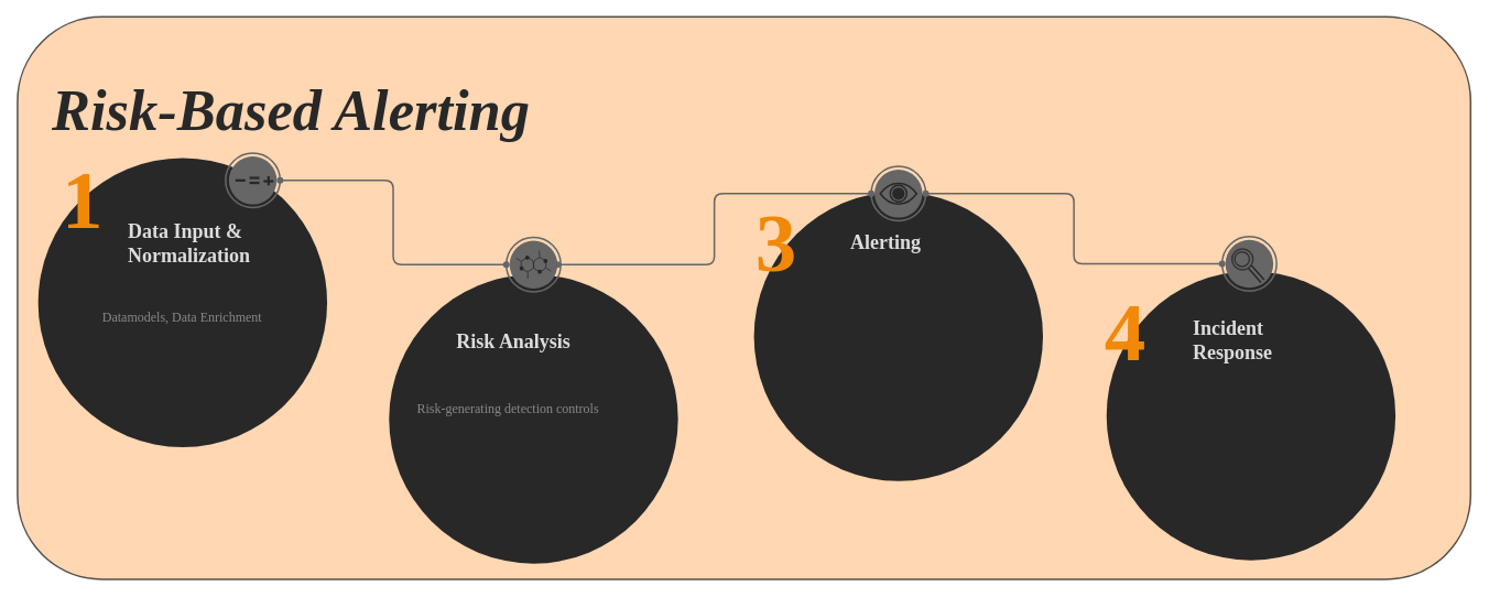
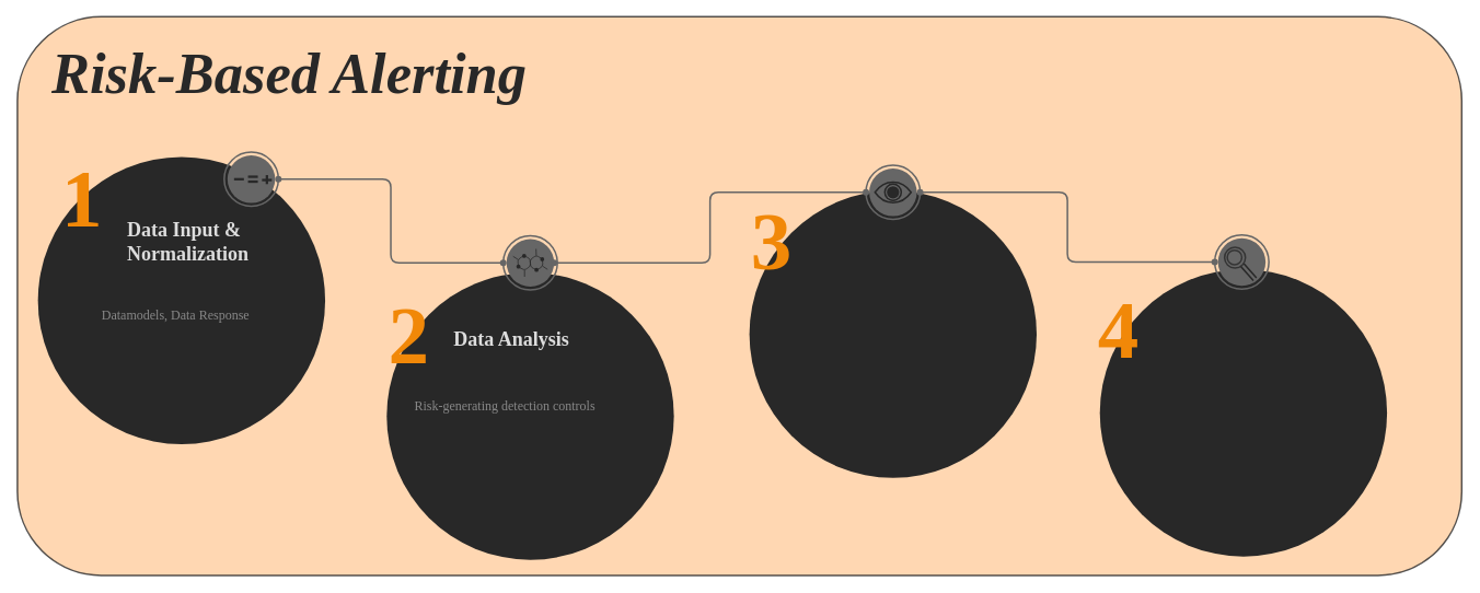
  <mxCell id="0" />
  <mxCell id="1" parent="0" />
  <mxCell id="2" value="" style="whiteSpace=wrap;html=1;rounded=1;sketch=0;strokeColor=#282828;strokeWidth=2;fontColor=#67AB9F;opacity=80;fillColor=#FFCE9F;" vertex="1" parent="1"><mxGeometry x="20" y="20" width="1760" height="681" as="geometry" /></mxCell>
  <mxCell id="3" value="" style="ellipse;whiteSpace=wrap;html=1;fontFamily=Verdana;fontSize=16;fontColor=#DDDDDD;strokeColor=none;fillColor=#282828;rounded=1;" parent="1" vertex="1"><mxGeometry x="45" y="191" width="350" height="350" as="geometry" /></mxCell>
  <mxCell id="4" value="" style="ellipse;whiteSpace=wrap;html=1;fontFamily=Verdana;fontSize=16;fontColor=#DDDDDD;strokeColor=none;fillColor=#282828;rounded=1;" parent="1" vertex="1"><mxGeometry x="912" y="232" width="350" height="350" as="geometry" /></mxCell>
  <mxCell id="5" value="" style="ellipse;whiteSpace=wrap;html=1;fontFamily=Verdana;fontSize=16;fontColor=#DDDDDD;strokeColor=none;fillColor=#282828;rounded=1;" parent="1" vertex="1"><mxGeometry x="470" y="332" width="350" height="350" as="geometry" /></mxCell>
  <mxCell id="6" value="Data Input &amp;amp; &lt;br&gt;Normalization" style="text;html=1;resizable=0;points=[];autosize=1;align=left;verticalAlign=top;spacingTop=-4;fontSize=24;fontFamily=Verdana;fontColor=#DDDDDD;fontStyle=1;rounded=1;" parent="1" vertex="1"><mxGeometry x="152" y="263" width="210" height="60" as="geometry" /></mxCell>
  <mxCell id="7" value="1&amp;nbsp;" style="text;html=1;resizable=0;points=[];autosize=1;align=left;verticalAlign=top;spacingTop=-4;fontSize=100;fontFamily=Verdana;fontColor=#F18808;fontStyle=1;rounded=1;" parent="1" vertex="1"><mxGeometry x="72" y="180" width="110" height="120" as="geometry" /></mxCell>
+ <mxCell id="8" value="2" style="text;html=1;resizable=0;points=[];autosize=1;align=left;verticalAlign=top;spacingTop=-4;fontSize=100;fontFamily=Verdana;fontColor=#F18808;fontStyle=1;rounded=1;" parent="1" vertex="1"><mxGeometry x="470" y="347" width="74" height="120" as="geometry" /></mxCell>
  <mxCell id="9" value="3" style="text;html=1;resizable=0;points=[];autosize=1;align=left;verticalAlign=top;spacingTop=-4;fontSize=100;fontFamily=Verdana;fontColor=#F18808;fontStyle=1;rounded=1;" parent="1" vertex="1"><mxGeometry x="912" y="232" width="74" height="120" as="geometry" /></mxCell>
- <mxCell id="10" value="Risk-Based Alerting" style="whiteSpace=wrap;html=1;strokeColor=none;fillColor=none;fontFamily=Verdana;fontSize=70;align=left;rounded=1;fontColor=#282828;fontStyle=3" parent="1" vertex="1"><mxGeometry x="60" y="95" width="885" height="78" as="geometry" /></mxCell>
- <mxCell id="11" value="Risk Analysis" style="text;html=1;resizable=0;points=[];autosize=1;align=left;verticalAlign=top;spacingTop=-4;fontSize=24;fontFamily=Verdana;fontColor=#DDDDDD;fontStyle=1;rounded=1;" parent="1" vertex="1"><mxGeometry x="550" y="396" width="190" height="30" as="geometry" /></mxCell>
- <mxCell id="12" value="Alerting" style="text;html=1;resizable=0;points=[];autosize=1;align=left;verticalAlign=top;spacingTop=-4;fontSize=24;fontFamily=Verdana;fontColor=#DDDDDD;fontStyle=1;rounded=1;" parent="1" vertex="1"><mxGeometry x="1027" y="277" width="120" height="30" as="geometry" /></mxCell>
- <mxCell id="13" value="Datamodels, Data Enrichment" style="text;html=1;resizable=0;points=[];autosize=1;align=left;verticalAlign=top;spacingTop=-4;fontSize=16;fontColor=#888888;fontFamily=Verdana;rounded=1;" parent="1" vertex="1"><mxGeometry x="121" y="372" width="260" height="20" as="geometry" /></mxCell>
+ <mxCell id="10" value="Risk-Based Alerting" style="whiteSpace=wrap;html=1;strokeColor=none;fillColor=none;fontFamily=Verdana;fontSize=70;align=left;rounded=1;fontColor=#282828;fontStyle=3" parent="1" vertex="1"><mxGeometry x="60" y="50" width="885" height="78" as="geometry" /></mxCell>
+ <mxCell id="11" value="Data Analysis" style="text;html=1;resizable=0;points=[];autosize=1;align=left;verticalAlign=top;spacingTop=-4;fontSize=24;fontFamily=Verdana;fontColor=#DDDDDD;fontStyle=1;rounded=1;" parent="1" vertex="1"><mxGeometry x="550" y="396" width="190" height="30" as="geometry" /></mxCell>
+ <mxCell id="13" value="Datamodels, Data Response" style="text;html=1;resizable=0;points=[];autosize=1;align=left;verticalAlign=top;spacingTop=-4;fontSize=16;fontColor=#888888;fontFamily=Verdana;rounded=1;" parent="1" vertex="1"><mxGeometry x="121" y="372" width="260" height="20" as="geometry" /></mxCell>
  <mxCell id="14" value="Risk-generating detection controls" style="text;html=1;resizable=0;points=[];autosize=1;align=left;verticalAlign=top;spacingTop=-4;fontSize=16;fontColor=#888888;fontFamily=Verdana;rounded=1;" parent="1" vertex="1"><mxGeometry x="502" y="482" width="290" height="20" as="geometry" /></mxCell>
  <mxCell id="15" value="" style="endArrow=oval;html=1;fontFamily=Verdana;fontSize=16;fontColor=#DDDDDD;endFill=1;endSize=6;startArrow=oval;startFill=1;strokeWidth=2;movable=1;resizable=1;rotatable=1;deletable=1;editable=1;connectable=1;exitX=0;exitY=0.5;exitDx=0;exitDy=0;edgeStyle=orthogonalEdgeStyle;strokeColor=#666666;entryX=1;entryY=0.5;entryDx=0;entryDy=0;" parent="1" edge="1" target="53" source="18"><mxGeometry width="50" height="50" relative="1" as="geometry"><mxPoint x="616" y="390" as="sourcePoint" /><mxPoint x="542" y="242" as="targetPoint" /></mxGeometry></mxCell>
  <mxCell id="16" value="" style="group;rounded=1;" vertex="1" connectable="0" parent="1"><mxGeometry x="612" y="287" width="66" height="66" as="geometry" /></mxCell>
  <mxCell id="17" value="" style="group;rounded=1;" parent="16" vertex="1" connectable="0"><mxGeometry width="66" height="66" as="geometry" /></mxCell>
  <mxCell id="18" value="" style="ellipse;whiteSpace=wrap;html=1;fillColor=none;fontFamily=Verdana;fontSize=16;fontColor=#DDDDDD;strokeColor=#666666;strokeWidth=2;rounded=1;" parent="17" vertex="1"><mxGeometry width="66" height="66" as="geometry" /></mxCell>
  <mxCell id="19" value="" style="ellipse;whiteSpace=wrap;html=1;fillColor=#666666;fontFamily=Verdana;fontSize=16;fontColor=#DDDDDD;strokeColor=none;rounded=1;" parent="17" vertex="1"><mxGeometry x="4" y="4" width="58" height="58" as="geometry" /></mxCell>
  <mxCell id="20" value="" style="ellipse;whiteSpace=wrap;html=1;dashed=1;strokeColor=none;strokeWidth=1;fillColor=#282828;fontFamily=Verdana;fontSize=16;fontColor=#DDDDDD;rounded=1;" parent="16" vertex="1"><mxGeometry x="23" y="22" width="5" height="5" as="geometry" /></mxCell>
  <mxCell id="21" value="" style="ellipse;whiteSpace=wrap;html=1;dashed=1;strokeColor=none;strokeWidth=1;fillColor=#282828;fontFamily=Verdana;fontSize=16;fontColor=#DDDDDD;rounded=1;" parent="16" vertex="1"><mxGeometry x="45" y="26" width="5" height="5" as="geometry" /></mxCell>
  <mxCell id="22" value="" style="ellipse;whiteSpace=wrap;html=1;dashed=1;strokeColor=none;strokeWidth=1;fillColor=#282828;fontFamily=Verdana;fontSize=16;fontColor=#DDDDDD;rounded=1;" parent="16" vertex="1"><mxGeometry x="38" y="39" width="5" height="5" as="geometry" /></mxCell>
  <mxCell id="23" value="" style="ellipse;whiteSpace=wrap;html=1;dashed=1;strokeColor=none;strokeWidth=1;fillColor=#282828;fontFamily=Verdana;fontSize=16;fontColor=#DDDDDD;rounded=1;" parent="16" vertex="1"><mxGeometry x="16" y="35" width="5" height="5" as="geometry" /></mxCell>
  <mxCell id="24" value="" style="shape=hexagon;perimeter=hexagonPerimeter;whiteSpace=wrap;html=1;strokeColor=#282828;strokeWidth=1;fillColor=none;fontFamily=Verdana;fontSize=16;fontColor=#DDDDDD;direction=south;rounded=1;" parent="16" vertex="1"><mxGeometry x="18" y="24" width="15" height="18" as="geometry" /></mxCell>
  <mxCell id="25" value="" style="shape=hexagon;perimeter=hexagonPerimeter;whiteSpace=wrap;html=1;strokeColor=#282828;strokeWidth=1;fillColor=none;fontFamily=Verdana;fontSize=16;fontColor=#DDDDDD;direction=south;rounded=1;" parent="16" vertex="1"><mxGeometry x="33" y="24" width="15" height="18" as="geometry" /></mxCell>
  <mxCell id="26" value="" style="endArrow=none;html=1;strokeColor=#282828;strokeWidth=1;fontFamily=Verdana;fontSize=16;fontColor=#DDDDDD;endFill=0;" parent="16" edge="1"><mxGeometry width="50" height="50" relative="1" as="geometry"><mxPoint x="40" y="16" as="sourcePoint" /><mxPoint x="40.24" y="24.158" as="targetPoint" /></mxGeometry></mxCell>
  <mxCell id="27" value="" style="endArrow=none;html=1;strokeColor=#282828;strokeWidth=1;fontFamily=Verdana;fontSize=16;fontColor=#DDDDDD;endFill=0;" parent="16" edge="1"><mxGeometry width="50" height="50" relative="1" as="geometry"><mxPoint x="26" y="42" as="sourcePoint" /><mxPoint x="26" y="50" as="targetPoint" /></mxGeometry></mxCell>
  <mxCell id="28" value="" style="endArrow=none;html=1;strokeColor=#282828;strokeWidth=1;fontFamily=Verdana;fontSize=16;fontColor=#DDDDDD;endFill=0;" parent="16" edge="1"><mxGeometry width="50" height="50" relative="1" as="geometry"><mxPoint x="48" y="37" as="sourcePoint" /><mxPoint x="54" y="41" as="targetPoint" /></mxGeometry></mxCell>
  <mxCell id="29" value="" style="endArrow=none;html=1;strokeColor=#282828;strokeWidth=1;fontFamily=Verdana;fontSize=16;fontColor=#DDDDDD;endFill=0;" parent="16" edge="1"><mxGeometry width="50" height="50" relative="1" as="geometry"><mxPoint x="12" y="25" as="sourcePoint" /><mxPoint x="18" y="29" as="targetPoint" /></mxGeometry></mxCell>
  <mxCell id="30" value="" style="group;rounded=1;" vertex="1" connectable="0" parent="1"><mxGeometry x="1054" y="201" width="66" height="66" as="geometry" /></mxCell>
  <mxCell id="31" value="" style="group;rounded=1;" parent="30" vertex="1" connectable="0"><mxGeometry width="66" height="66" as="geometry" /></mxCell>
  <mxCell id="32" value="" style="ellipse;whiteSpace=wrap;html=1;fillColor=none;fontFamily=Verdana;fontSize=16;fontColor=#DDDDDD;strokeColor=#666666;strokeWidth=2;rounded=1;" parent="31" vertex="1"><mxGeometry width="66" height="66" as="geometry" /></mxCell>
  <mxCell id="33" value="" style="ellipse;whiteSpace=wrap;html=1;fillColor=#666666;fontFamily=Verdana;fontSize=16;fontColor=#DDDDDD;strokeColor=none;rounded=1;" parent="31" vertex="1"><mxGeometry x="4" y="4" width="58" height="58" as="geometry" /></mxCell>
  <mxCell id="34" value="" style="html=1;verticalLabelPosition=bottom;labelBackgroundColor=#ffffff;verticalAlign=top;strokeWidth=2;strokeColor=#282828;fillColor=none;shadow=0;dashed=0;shape=mxgraph.ios7.icons.eye;fontFamily=Verdana;fontSize=16;fontColor=#DDDDDD;rounded=1;" parent="30" vertex="1"><mxGeometry x="11" y="20.5" width="44" height="25" as="geometry" /></mxCell>
  <mxCell id="35" value="" style="ellipse;whiteSpace=wrap;html=1;dashed=1;strokeColor=none;strokeWidth=1;fillColor=#282828;fontFamily=Verdana;fontSize=16;fontColor=#DDDDDD;rounded=1;" parent="30" vertex="1"><mxGeometry x="22" y="22" width="22" height="22" as="geometry" /></mxCell>
  <mxCell id="36" value="" style="ellipse;whiteSpace=wrap;html=1;dashed=1;strokeColor=none;strokeWidth=1;fillColor=#666666;fontFamily=Verdana;fontSize=16;fontColor=#DDDDDD;rounded=1;" parent="30" vertex="1"><mxGeometry x="24" y="24" width="18" height="18" as="geometry" /></mxCell>
  <mxCell id="37" value="" style="ellipse;whiteSpace=wrap;html=1;dashed=1;strokeColor=none;strokeWidth=1;fillColor=#282828;fontFamily=Verdana;fontSize=16;fontColor=#DDDDDD;rounded=1;" parent="30" vertex="1"><mxGeometry x="25.5" y="25.5" width="15" height="15" as="geometry" /></mxCell>
  <mxCell id="38" value="" style="endArrow=oval;html=1;fontFamily=Verdana;fontSize=16;fontColor=#DDDDDD;endFill=1;endSize=6;startArrow=oval;startFill=1;strokeWidth=2;movable=1;resizable=1;rotatable=1;deletable=1;editable=1;connectable=1;exitX=0;exitY=0.5;exitDx=0;exitDy=0;edgeStyle=orthogonalEdgeStyle;strokeColor=#666666;entryX=1;entryY=0.5;entryDx=0;entryDy=0;" edge="1" parent="1" source="32" target="19"><mxGeometry width="50" height="50" relative="1" as="geometry"><mxPoint x="616" y="390" as="sourcePoint" /><mxPoint x="678" y="391" as="targetPoint" /></mxGeometry></mxCell>
  <mxCell id="39" value="" style="ellipse;whiteSpace=wrap;html=1;fontFamily=Verdana;fontSize=16;fontColor=#DDDDDD;strokeColor=none;fillColor=#282828;rounded=1;" vertex="1" parent="1"><mxGeometry x="1339" y="328" width="350" height="350" as="geometry" /></mxCell>
  <mxCell id="40" value="4" style="text;html=1;resizable=0;points=[];autosize=1;align=left;verticalAlign=top;spacingTop=-4;fontSize=100;fontFamily=Verdana;fontColor=#F18808;fontStyle=1;rounded=1;" vertex="1" parent="1"><mxGeometry x="1335" y="340" width="90" height="120" as="geometry" /></mxCell>
  <mxCell id="41" value="" style="group" vertex="1" connectable="0" parent="1"><mxGeometry x="1479" y="286" width="66" height="66" as="geometry" /></mxCell>
  <mxCell id="42" value="" style="group;rounded=1;" vertex="1" connectable="0" parent="41"><mxGeometry width="66" height="66" as="geometry" /></mxCell>
  <mxCell id="43" value="" style="group;rounded=1;" vertex="1" connectable="0" parent="42"><mxGeometry width="66" height="66" as="geometry" /></mxCell>
  <mxCell id="44" value="" style="ellipse;whiteSpace=wrap;html=1;fillColor=none;fontFamily=Verdana;fontSize=16;fontColor=#DDDDDD;strokeColor=#666666;strokeWidth=2;rounded=1;" vertex="1" parent="43"><mxGeometry width="66" height="66" as="geometry" /></mxCell>
  <mxCell id="45" value="" style="ellipse;whiteSpace=wrap;html=1;fillColor=#666666;fontFamily=Verdana;fontSize=16;fontColor=#DDDDDD;strokeColor=none;rounded=1;" vertex="1" parent="43"><mxGeometry x="4" y="4" width="58" height="58" as="geometry" /></mxCell>
  <mxCell id="46" value="" style="group" vertex="1" connectable="0" parent="43"><mxGeometry x="12" y="15" width="37" height="39" as="geometry" /></mxCell>
  <mxCell id="47" value="" style="ellipse;whiteSpace=wrap;html=1;aspect=fixed;rounded=1;sketch=0;fontColor=#67AB9F;opacity=80;fillColor=none;strokeColor=#282828;strokeWidth=2;" vertex="1" parent="46"><mxGeometry width="25.385" height="25.385" as="geometry" /></mxCell>
  <mxCell id="48" value="" style="ellipse;whiteSpace=wrap;html=1;aspect=fixed;rounded=1;sketch=0;fontColor=#67AB9F;opacity=80;fillColor=none;strokeColor=#282828;strokeWidth=2;" vertex="1" parent="46"><mxGeometry x="3.269" y="3.482" width="17.769" height="17.769" as="geometry" /></mxCell>
  <mxCell id="49" value="" style="shape=link;html=1;fontColor=#67AB9F;exitX=1;exitY=1;exitDx=0;exitDy=0;strokeColor=#282828;strokeWidth=2;" edge="1" parent="46" source="47"><mxGeometry width="100" relative="1" as="geometry"><mxPoint x="88.231" y="-5.571" as="sourcePoint" /><mxPoint x="37" y="39" as="targetPoint" /></mxGeometry></mxCell>
  <mxCell id="50" value="" style="endArrow=oval;html=1;fontFamily=Verdana;fontSize=16;fontColor=#DDDDDD;endFill=1;endSize=6;startArrow=oval;startFill=1;strokeWidth=2;movable=1;resizable=1;rotatable=1;deletable=1;editable=1;connectable=1;exitX=0;exitY=0.5;exitDx=0;exitDy=0;edgeStyle=orthogonalEdgeStyle;strokeColor=#666666;entryX=1;entryY=0.5;entryDx=0;entryDy=0;" edge="1" parent="1" source="44" target="32"><mxGeometry width="50" height="50" relative="1" as="geometry"><mxPoint x="1054" y="230" as="sourcePoint" /><mxPoint x="674" y="350" as="targetPoint" /></mxGeometry></mxCell>
  <mxCell id="51" value="" style="group" vertex="1" connectable="0" parent="1"><mxGeometry x="272" y="185" width="66" height="66" as="geometry" /></mxCell>
  <mxCell id="52" value="" style="group;rounded=1;" parent="51" vertex="1" connectable="0"><mxGeometry width="66" height="66" as="geometry" /></mxCell>
  <mxCell id="53" value="" style="ellipse;whiteSpace=wrap;html=1;fillColor=none;fontFamily=Verdana;fontSize=16;fontColor=#DDDDDD;strokeColor=#666666;strokeWidth=2;rounded=1;" parent="52" vertex="1"><mxGeometry width="66" height="66" as="geometry" /></mxCell>
  <mxCell id="54" value="" style="ellipse;whiteSpace=wrap;html=1;fillColor=#666666;fontFamily=Verdana;fontSize=16;fontColor=#DDDDDD;strokeColor=none;rounded=1;" parent="52" vertex="1"><mxGeometry x="4" y="4" width="58" height="58" as="geometry" /></mxCell>
  <mxCell id="55" value="" style="endArrow=none;html=1;strokeColor=#282828;strokeWidth=3;fontFamily=Verdana;fontSize=16;fontColor=#DDDDDD;endFill=0;" parent="51" edge="1"><mxGeometry x="13" y="33" width="50" height="50" as="geometry"><mxPoint x="12" y="33" as="sourcePoint" /><mxPoint x="24" y="33" as="targetPoint" /></mxGeometry></mxCell>
  <mxCell id="56" value="" style="endArrow=none;html=1;strokeColor=#282828;strokeWidth=3;fontFamily=Verdana;fontSize=16;fontColor=#DDDDDD;endFill=0;" parent="51" edge="1"><mxGeometry x="30" y="36" width="50" height="50" as="geometry"><mxPoint x="29" y="36" as="sourcePoint" /><mxPoint x="41" y="36" as="targetPoint" /></mxGeometry></mxCell>
  <mxCell id="57" value="" style="endArrow=none;html=1;strokeColor=#282828;strokeWidth=3;fontFamily=Verdana;fontSize=16;fontColor=#DDDDDD;endFill=0;" parent="51" edge="1"><mxGeometry x="30" y="30" width="50" height="50" as="geometry"><mxPoint x="29" y="30" as="sourcePoint" /><mxPoint x="41" y="30" as="targetPoint" /></mxGeometry></mxCell>
  <mxCell id="58" value="" style="endArrow=none;html=1;strokeColor=#282828;strokeWidth=3;fontFamily=Verdana;fontSize=16;fontColor=#DDDDDD;endFill=0;" parent="51" edge="1"><mxGeometry x="47" y="34" width="50" height="50" as="geometry"><mxPoint x="46" y="34" as="sourcePoint" /><mxPoint x="58" y="34" as="targetPoint" /></mxGeometry></mxCell>
  <mxCell id="59" value="" style="endArrow=none;html=1;strokeColor=#282828;strokeWidth=3;fontFamily=Verdana;fontSize=16;fontColor=#DDDDDD;endFill=0;rotation=0;" parent="51" edge="1"><mxGeometry x="46" y="34" width="50" height="50" as="geometry"><mxPoint x="52" y="28" as="sourcePoint" /><mxPoint x="52" y="39" as="targetPoint" /></mxGeometry></mxCell>
- <mxCell id="60" value="&lt;div&gt;Incident &lt;br&gt;&lt;/div&gt;&lt;div&gt;Response&lt;/div&gt;" style="text;html=1;resizable=0;points=[];autosize=1;align=left;verticalAlign=top;spacingTop=-4;fontSize=24;fontFamily=Verdana;fontColor=#DDDDDD;fontStyle=1;rounded=1;" vertex="1" parent="1"><mxGeometry x="1442" y="381" width="140" height="60" as="geometry" /></mxCell>
